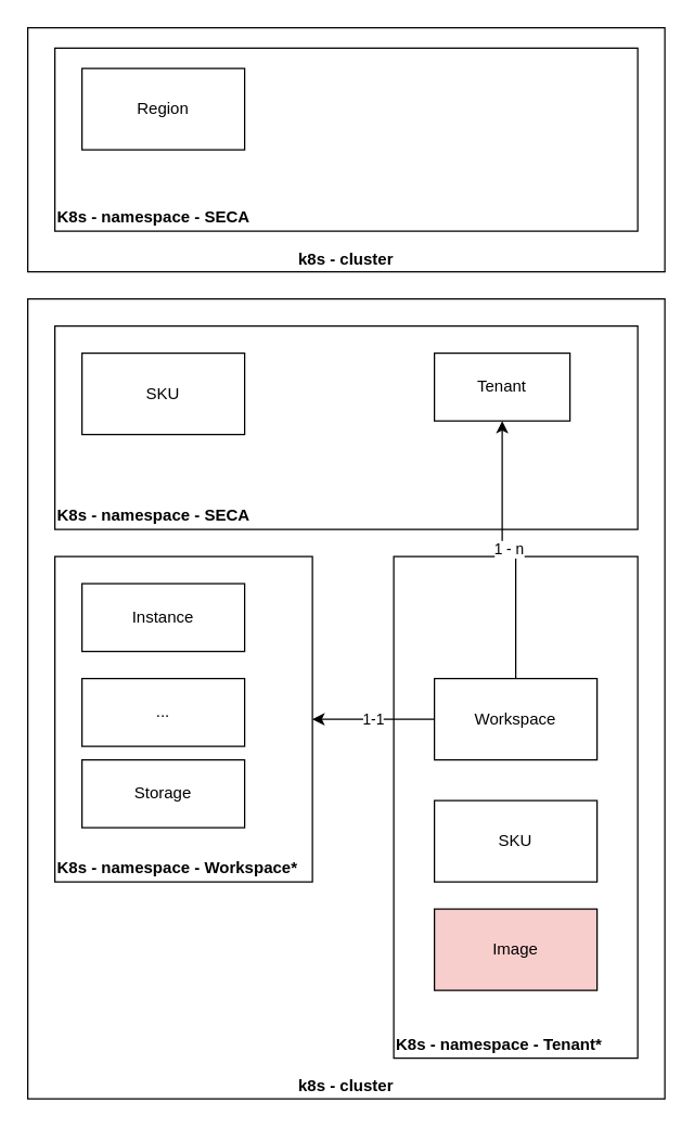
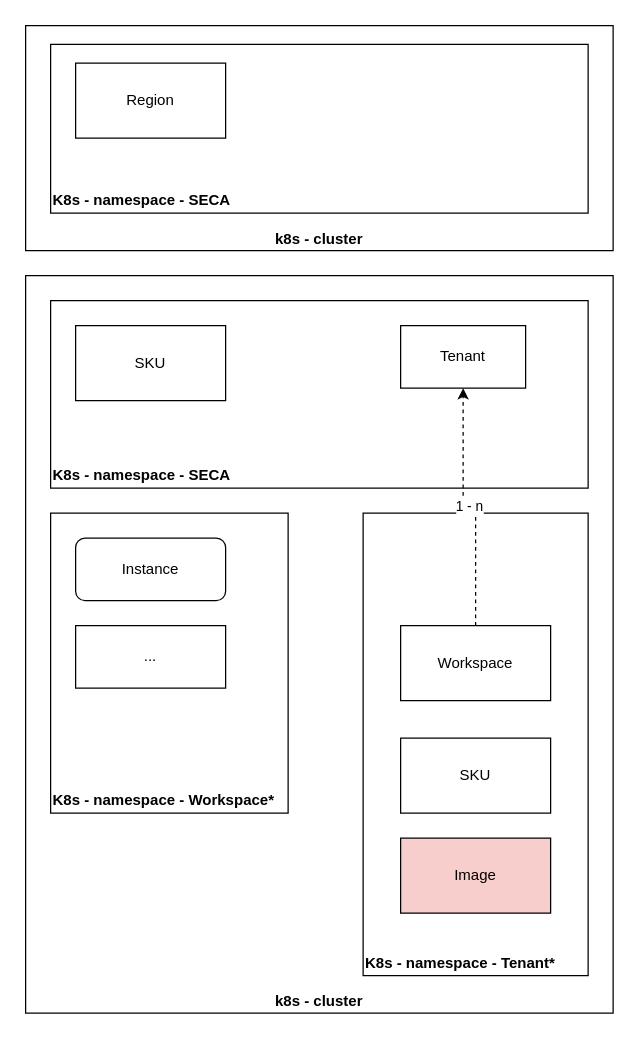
  <mxCell id="0" />
  <mxCell id="1" parent="0" />
  <mxCell id="2" value="k8s - cluster" style="rounded=0;whiteSpace=wrap;html=1;verticalAlign=bottom;fontStyle=1" vertex="1" parent="1"><mxGeometry x="20" y="20" width="470" height="180" as="geometry" /></mxCell>
  <mxCell id="3" value="k8s - cluster" style="rounded=0;whiteSpace=wrap;html=1;verticalAlign=bottom;fontStyle=1" vertex="1" parent="1"><mxGeometry x="20" y="220" width="470" height="590" as="geometry" /></mxCell>
  <mxCell id="4" value="K8s - namespace - Workspace*" style="rounded=0;whiteSpace=wrap;html=1;verticalAlign=bottom;fontStyle=1;align=left;spacingBottom=1;" vertex="1" parent="1"><mxGeometry x="40" y="410" width="190" height="240" as="geometry" /></mxCell>
- <mxCell id="5" value="Instance" style="rounded=0;whiteSpace=wrap;html=1;" vertex="1" parent="1"><mxGeometry x="60" y="430" width="120" height="50" as="geometry" /></mxCell>
- <mxCell id="6" value="Storage" style="rounded=0;whiteSpace=wrap;html=1;" vertex="1" parent="1"><mxGeometry x="60" y="560" width="120" height="50" as="geometry" /></mxCell>
+ <mxCell id="5" value="Instance" style="whiteSpace=wrap;html=1;rounded=1;" vertex="1" parent="1"><mxGeometry x="60" y="430" width="120" height="50" as="geometry" /></mxCell>
  <mxCell id="7" value="K8s - namespace - Tenant*" style="rounded=0;whiteSpace=wrap;html=1;verticalAlign=bottom;fontStyle=1;align=left;spacingBottom=1;" vertex="1" parent="1"><mxGeometry x="290" y="410" width="180" height="370" as="geometry" /></mxCell>
- <mxCell id="8" value="1-1" style="edgeStyle=orthogonalEdgeStyle;rounded=0;orthogonalLoop=1;jettySize=auto;html=1;entryX=1;entryY=0.5;entryDx=0;entryDy=0;" edge="1" parent="1" source="9" target="4"><mxGeometry relative="1" as="geometry" /></mxCell>
  <mxCell id="9" value="Workspace" style="rounded=0;whiteSpace=wrap;html=1;" vertex="1" parent="1"><mxGeometry x="320" y="500" width="120" height="60" as="geometry" /></mxCell>
  <mxCell id="10" value="SKU" style="rounded=0;whiteSpace=wrap;html=1;" vertex="1" parent="1"><mxGeometry x="320" y="590" width="120" height="60" as="geometry" /></mxCell>
  <mxCell id="11" value="..." style="rounded=0;whiteSpace=wrap;html=1;" vertex="1" parent="1"><mxGeometry x="60" y="500" width="120" height="50" as="geometry" /></mxCell>
  <mxCell id="12" value="K8s - namespace - SECA" style="rounded=0;whiteSpace=wrap;html=1;verticalAlign=bottom;fontStyle=1;align=left;spacingBottom=1;" vertex="1" parent="1"><mxGeometry x="40" y="240" width="430" height="150" as="geometry" /></mxCell>
  <mxCell id="13" value="Tenant" style="rounded=0;whiteSpace=wrap;html=1;" vertex="1" parent="1"><mxGeometry x="320" y="260" width="100" height="50" as="geometry" /></mxCell>
  <mxCell id="14" value="SKU" style="rounded=0;whiteSpace=wrap;html=1;" vertex="1" parent="1"><mxGeometry x="60" y="260" width="120" height="60" as="geometry" /></mxCell>
- <mxCell id="15" value="1 - n" style="edgeStyle=orthogonalEdgeStyle;rounded=0;orthogonalLoop=1;jettySize=auto;html=1;exitX=0.5;exitY=0;exitDx=0;exitDy=0;" edge="1" parent="1" source="9" target="13"><mxGeometry relative="1" as="geometry"><mxPoint x="367" y="568.029" as="sourcePoint" /><mxPoint x="380" y="300" as="targetPoint" /></mxGeometry></mxCell>
+ <mxCell id="15" value="1 - n" style="edgeStyle=orthogonalEdgeStyle;rounded=0;orthogonalLoop=1;jettySize=auto;html=1;exitX=0.5;exitY=0;exitDx=0;exitDy=0;dashed=1;" edge="1" parent="1" source="9" target="13"><mxGeometry relative="1" as="geometry"><mxPoint x="367" y="568.029" as="sourcePoint" /><mxPoint x="380" y="300" as="targetPoint" /></mxGeometry></mxCell>
  <mxCell id="16" value="K8s - namespace - SECA" style="rounded=0;whiteSpace=wrap;html=1;verticalAlign=bottom;fontStyle=1;align=left;spacingBottom=1;" vertex="1" parent="1"><mxGeometry x="40" y="35" width="430" height="135" as="geometry" /></mxCell>
  <mxCell id="17" value="Region" style="rounded=0;whiteSpace=wrap;html=1;" vertex="1" parent="1"><mxGeometry x="60" y="50" width="120" height="60" as="geometry" /></mxCell>
  <mxCell id="18" value="Image" style="rounded=0;whiteSpace=wrap;html=1;fillColor=#f8cecc;" vertex="1" parent="1"><mxGeometry x="320" y="670" width="120" height="60" as="geometry" /></mxCell>
